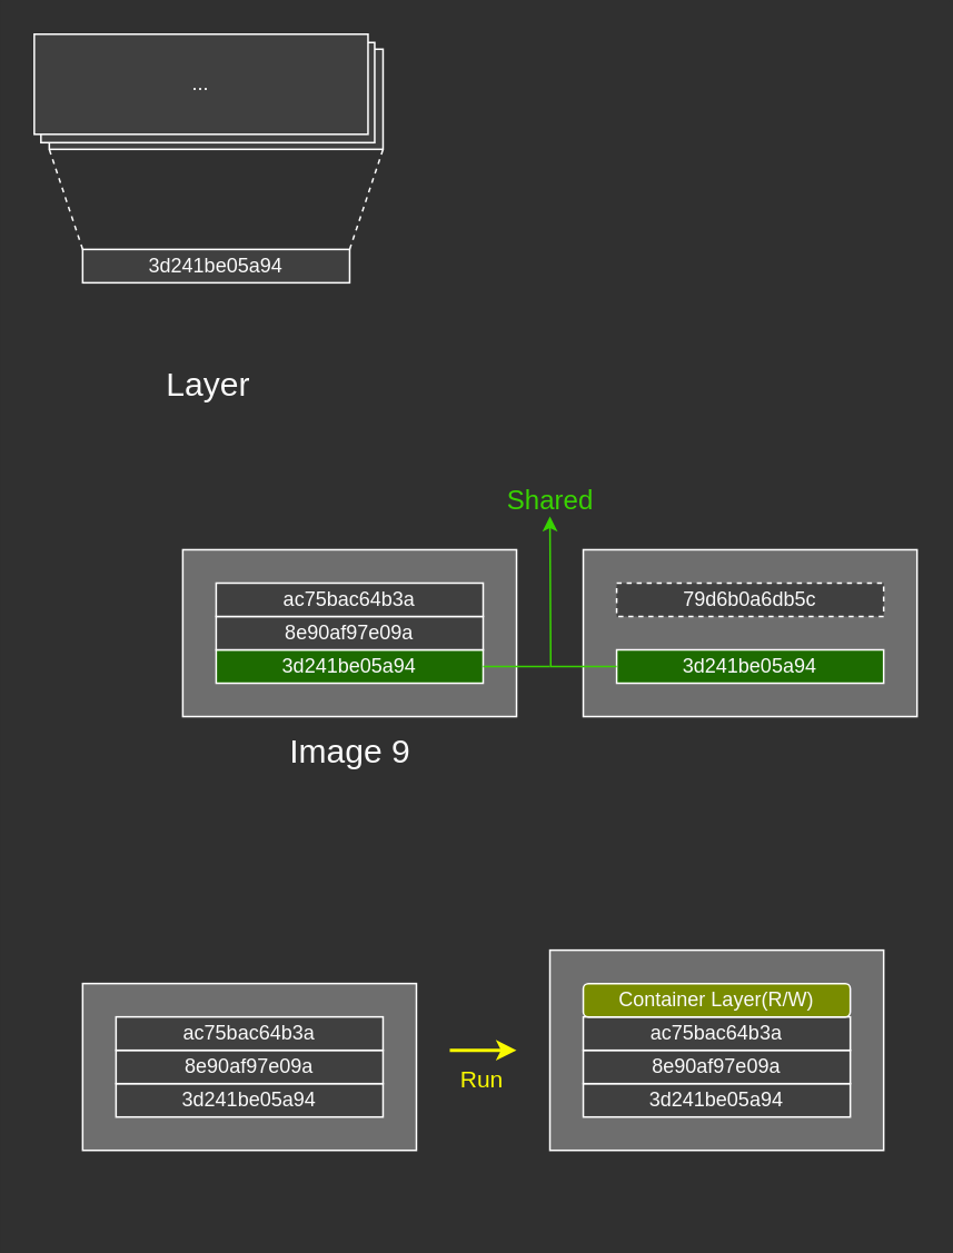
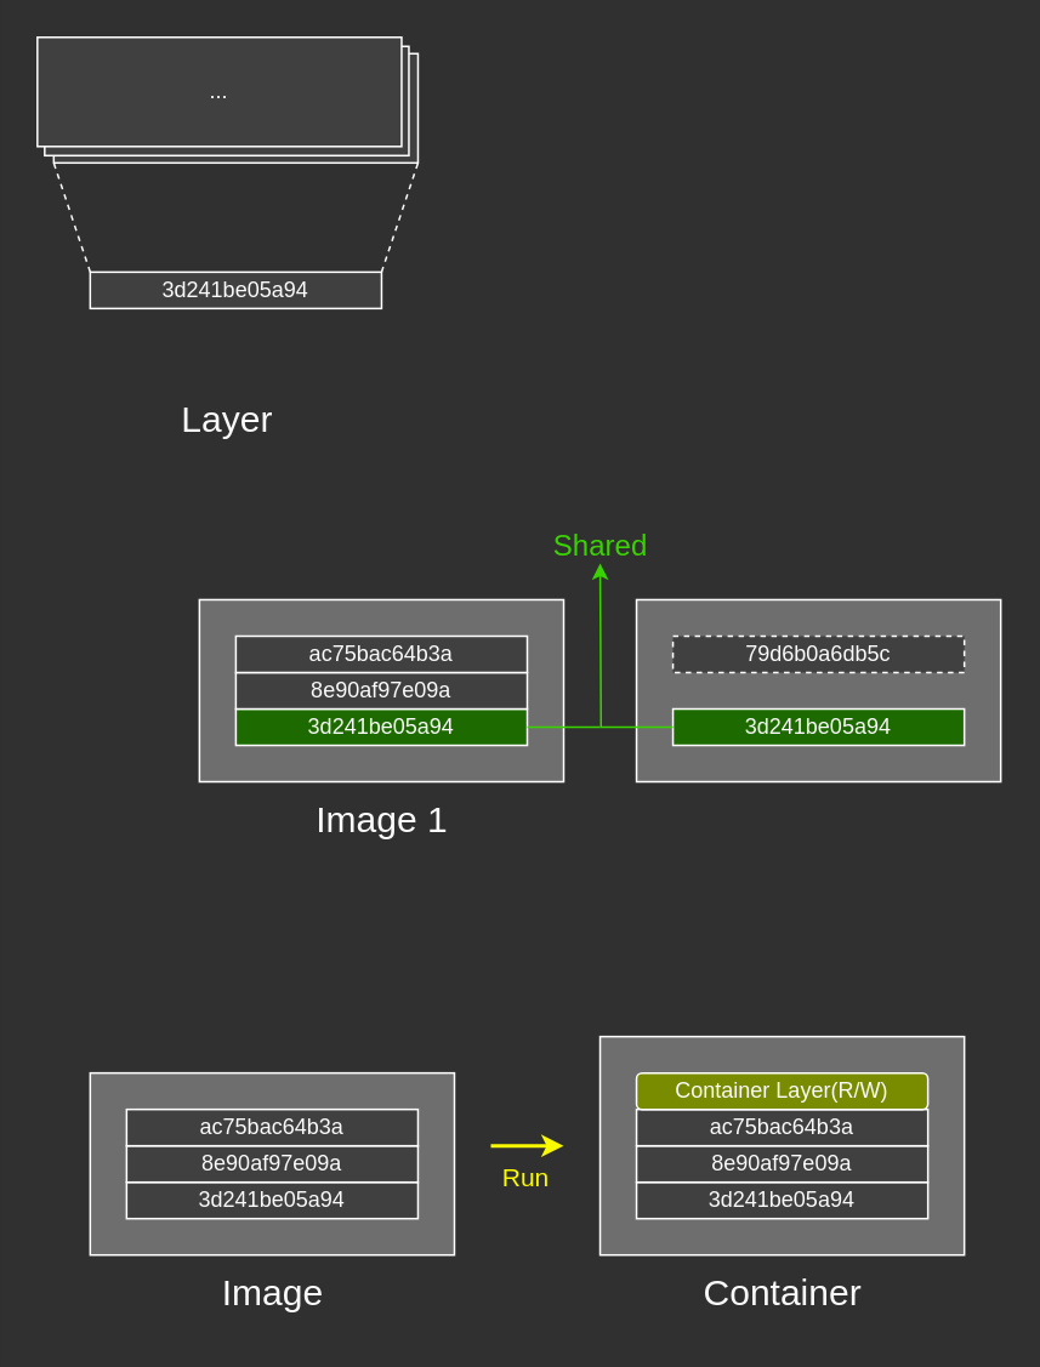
  <mxCell id="0" />
  <mxCell id="1" parent="0" />
  <mxCell id="2" value="" style="rounded=0;whiteSpace=wrap;html=1;sketch=0;fontSize=20;fontColor=#FAFAFA;strokeColor=#FFFFFF;fillColor=#6E6E6E;" vertex="1" parent="1"><mxGeometry x="109" y="329" width="200" height="100" as="geometry" /></mxCell>
  <mxCell id="3" value="3d241be05a94" style="rounded=0;whiteSpace=wrap;html=1;sketch=0;fontColor=#FAFAFA;strokeColor=#FFFFFF;fillColor=#404040;" vertex="1" parent="1"><mxGeometry x="49" y="149" width="160" height="20" as="geometry" /></mxCell>
  <mxCell id="4" value="Layer" style="text;html=1;align=center;verticalAlign=middle;resizable=0;points=[];autosize=1;strokeColor=none;fillColor=none;fontColor=#FAFAFA;fontSize=20;" vertex="1" parent="1"><mxGeometry x="84" y="209" width="80" height="40" as="geometry" /></mxCell>
  <mxCell id="5" value="3d241be05a94" style="rounded=0;whiteSpace=wrap;html=1;sketch=0;fontColor=#FAFAFA;strokeColor=#FFFFFF;fillColor=#1D6B00;" vertex="1" parent="1"><mxGeometry x="129" y="389" width="160" height="20" as="geometry" /></mxCell>
  <mxCell id="6" value="8e90af97e09a" style="rounded=0;whiteSpace=wrap;html=1;sketch=0;fontColor=#FAFAFA;strokeColor=#FFFFFF;fillColor=#404040;" vertex="1" parent="1"><mxGeometry x="129" y="369" width="160" height="20" as="geometry" /></mxCell>
  <mxCell id="7" value="ac75bac64b3a" style="rounded=0;whiteSpace=wrap;html=1;sketch=0;fontColor=#FAFAFA;strokeColor=#FFFFFF;fillColor=#404040;" vertex="1" parent="1"><mxGeometry x="129" y="349" width="160" height="20" as="geometry" /></mxCell>
- <mxCell id="8" value="Image 9" style="text;html=1;align=center;verticalAlign=middle;resizable=0;points=[];autosize=1;strokeColor=none;fillColor=none;fontColor=#FAFAFA;fontSize=20;" vertex="1" parent="1"><mxGeometry x="159" y="429" width="100" height="40" as="geometry" /></mxCell>
+ <mxCell id="8" value="Image 1" style="text;html=1;align=center;verticalAlign=middle;resizable=0;points=[];autosize=1;strokeColor=none;fillColor=none;fontColor=#FAFAFA;fontSize=20;" vertex="1" parent="1"><mxGeometry x="159" y="429" width="100" height="40" as="geometry" /></mxCell>
  <mxCell id="9" value="" style="rounded=0;whiteSpace=wrap;html=1;sketch=0;fontSize=20;fontColor=#FAFAFA;strokeColor=#FFFFFF;fillColor=#6E6E6E;" vertex="1" parent="1"><mxGeometry x="329" y="569" width="200" height="120" as="geometry" /></mxCell>
  <mxCell id="10" value="3d241be05a94" style="rounded=0;whiteSpace=wrap;html=1;sketch=0;fontColor=#FAFAFA;strokeColor=#FFFFFF;fillColor=#404040;" vertex="1" parent="1"><mxGeometry x="349" y="649" width="160" height="20" as="geometry" /></mxCell>
  <mxCell id="11" value="8e90af97e09a" style="rounded=0;whiteSpace=wrap;html=1;sketch=0;fontColor=#FAFAFA;strokeColor=#FFFFFF;fillColor=#404040;" vertex="1" parent="1"><mxGeometry x="349" y="629" width="160" height="20" as="geometry" /></mxCell>
  <mxCell id="12" value="ac75bac64b3a" style="rounded=0;whiteSpace=wrap;html=1;sketch=0;fontColor=#FAFAFA;strokeColor=#FFFFFF;fillColor=#404040;" vertex="1" parent="1"><mxGeometry x="349" y="609" width="160" height="20" as="geometry" /></mxCell>
+ <mxCell id="13" value="Container" style="text;html=1;align=center;verticalAlign=middle;resizable=0;points=[];autosize=1;strokeColor=none;fillColor=none;fontColor=#FAFAFA;fontSize=20;" vertex="1" parent="1"><mxGeometry x="369" y="689" width="120" height="40" as="geometry" /></mxCell>
  <mxCell id="14" value="Container Layer(R/W)" style="whiteSpace=wrap;html=1;sketch=0;fontColor=#FAFAFA;strokeColor=#FFFFFF;fillColor=#798C00;rounded=1;" vertex="1" parent="1"><mxGeometry x="349" y="589" width="160" height="20" as="geometry" /></mxCell>
  <mxCell id="15" value="" style="rounded=0;whiteSpace=wrap;html=1;sketch=0;fontSize=20;fontColor=#FAFAFA;strokeColor=#FFFFFF;fillColor=#6E6E6E;" vertex="1" parent="1"><mxGeometry x="349" y="329" width="200" height="100" as="geometry" /></mxCell>
  <mxCell id="16" value="3d241be05a94" style="rounded=0;whiteSpace=wrap;html=1;sketch=0;fontColor=#FAFAFA;strokeColor=#FFFFFF;fillColor=#1D6B00;" vertex="1" parent="1"><mxGeometry x="369" y="389" width="160" height="20" as="geometry" /></mxCell>
  <mxCell id="17" value="79d6b0a6db5c" style="rounded=0;whiteSpace=wrap;html=1;sketch=0;fontColor=#FAFAFA;strokeColor=#FFFFFF;fillColor=#404040;dashed=1;" vertex="1" parent="1"><mxGeometry x="369" y="349" width="160" height="20" as="geometry" /></mxCell>
  <mxCell id="18" value="" style="endArrow=none;html=1;rounded=0;sketch=0;fontSize=20;fontColor=#FAFAFA;strokeColor=#39D400;exitX=1;exitY=0.5;exitDx=0;exitDy=0;edgeStyle=orthogonalEdgeStyle;endFill=0;" edge="1" parent="1" source="5"><mxGeometry width="50" height="50" relative="1" as="geometry"><mxPoint x="249" y="419" as="sourcePoint" /><mxPoint x="329" y="399" as="targetPoint" /></mxGeometry></mxCell>
  <mxCell id="19" value="" style="endArrow=classic;html=1;rounded=0;sketch=0;fontSize=20;fontColor=#FAFAFA;strokeColor=#39D400;exitX=0;exitY=0.5;exitDx=0;exitDy=0;edgeStyle=orthogonalEdgeStyle;endFill=1;" edge="1" parent="1" source="16"><mxGeometry width="50" height="50" relative="1" as="geometry"><mxPoint x="289" y="419" as="sourcePoint" /><mxPoint x="329" y="309" as="targetPoint" /></mxGeometry></mxCell>
  <mxCell id="20" value="Shared" style="text;html=1;align=center;verticalAlign=middle;resizable=0;points=[];autosize=1;strokeColor=none;fillColor=none;fontColor=#39D400;fontSize=16;" vertex="1" parent="1"><mxGeometry x="289" y="289" width="80" height="20" as="geometry" /></mxCell>
  <mxCell id="21" value="" style="rounded=0;whiteSpace=wrap;html=1;sketch=0;fontSize=20;fontColor=#FAFAFA;strokeColor=#FFFFFF;fillColor=#6E6E6E;" vertex="1" parent="1"><mxGeometry x="49" y="589" width="200" height="100" as="geometry" /></mxCell>
  <mxCell id="22" value="3d241be05a94" style="rounded=0;whiteSpace=wrap;html=1;sketch=0;fontColor=#FAFAFA;strokeColor=#FFFFFF;fillColor=#404040;" vertex="1" parent="1"><mxGeometry x="69" y="649" width="160" height="20" as="geometry" /></mxCell>
  <mxCell id="23" value="8e90af97e09a" style="rounded=0;whiteSpace=wrap;html=1;sketch=0;fontColor=#FAFAFA;strokeColor=#FFFFFF;fillColor=#404040;" vertex="1" parent="1"><mxGeometry x="69" y="629" width="160" height="20" as="geometry" /></mxCell>
  <mxCell id="24" value="ac75bac64b3a" style="rounded=0;whiteSpace=wrap;html=1;sketch=0;fontColor=#FAFAFA;strokeColor=#FFFFFF;fillColor=#404040;" vertex="1" parent="1"><mxGeometry x="69" y="609" width="160" height="20" as="geometry" /></mxCell>
+ <mxCell id="25" value="Image" style="text;html=1;align=center;verticalAlign=middle;resizable=0;points=[];autosize=1;strokeColor=none;fillColor=none;fontColor=#FAFAFA;fontSize=20;" vertex="1" parent="1"><mxGeometry x="109" y="689" width="80" height="40" as="geometry" /></mxCell>
  <mxCell id="26" value="" style="endArrow=classic;html=1;rounded=0;sketch=0;fontSize=20;fontColor=#FAFA00;strokeColor=#FAFA00;endFill=1;strokeWidth=2;" edge="1" parent="1"><mxGeometry width="50" height="50" relative="1" as="geometry"><mxPoint x="269" y="629" as="sourcePoint" /><mxPoint x="309" y="629" as="targetPoint" /></mxGeometry></mxCell>
  <mxCell id="27" value="" style="endArrow=none;html=1;rounded=0;sketch=0;fontSize=16;fontColor=#39D400;strokeColor=#FAFAFA;strokeWidth=1;dashed=1;" edge="1" parent="1"><mxGeometry width="50" height="50" relative="1" as="geometry"><mxPoint x="49" y="149" as="sourcePoint" /><mxPoint x="29" as="targetPoint" y="89" /></mxGeometry></mxCell>
  <mxCell id="28" value="" style="endArrow=none;html=1;rounded=0;sketch=0;fontSize=16;fontColor=#39D400;strokeColor=#FAFAFA;strokeWidth=1;dashed=1;" edge="1" parent="1"><mxGeometry width="50" height="50" relative="1" as="geometry"><mxPoint x="209" y="149" as="sourcePoint" /><mxPoint x="229" as="targetPoint" y="89" /></mxGeometry></mxCell>
  <mxCell id="29" value="" style="rounded=0;whiteSpace=wrap;html=1;sketch=0;fontColor=#FAFAFA;strokeColor=#FFFFFF;fillColor=#404040;" vertex="1" parent="1"><mxGeometry x="29" y="29" width="200" height="60" as="geometry" /></mxCell>
  <mxCell id="30" value="" style="rounded=0;whiteSpace=wrap;html=1;sketch=0;fontColor=#FAFAFA;strokeColor=#FFFFFF;fillColor=#404040;" vertex="1" parent="1"><mxGeometry x="24" y="25" width="200" height="60" as="geometry" /></mxCell>
  <mxCell id="31" value="..." style="rounded=0;whiteSpace=wrap;html=1;sketch=0;fontColor=#FAFAFA;strokeColor=#FFFFFF;fillColor=#404040;" vertex="1" parent="1"><mxGeometry x="20" y="20" width="200" height="60" as="geometry" /></mxCell>
  <mxCell id="32" value="Run" style="text;html=1;align=center;verticalAlign=middle;resizable=0;points=[];autosize=1;strokeColor=none;fillColor=none;fontColor=#FAFA00;fontSize=14;" vertex="1" parent="1"><mxGeometry x="270" y="636" width="36" height="21" as="geometry" /></mxCell>
